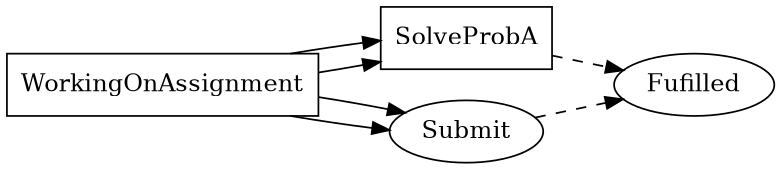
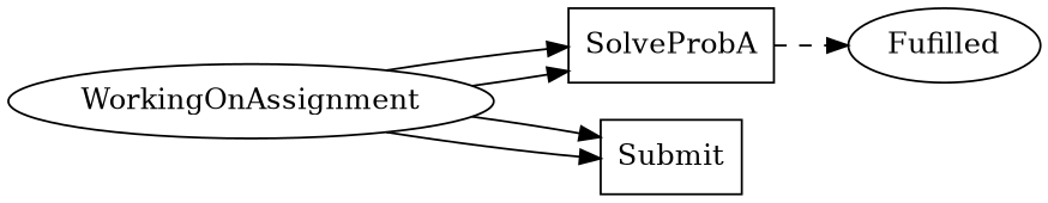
  digraph {
    rankdir=LR
    n1 [label=Fufilled]
-   n2 [label=WorkingOnAssignment shape=box]
+   n2 [label=WorkingOnAssignment]
    n3 [label=SolveProbA shape=box]
-   n4 [label=Submit shape=ellipse]
+   n4 [label=Submit shape=box]
    n2 -> n3
    n2 -> n3
    n2 -> n4
    n2 -> n4
    n3 -> n1 [style=dashed]
-   n4 -> n1 [style=dashed]
  }
